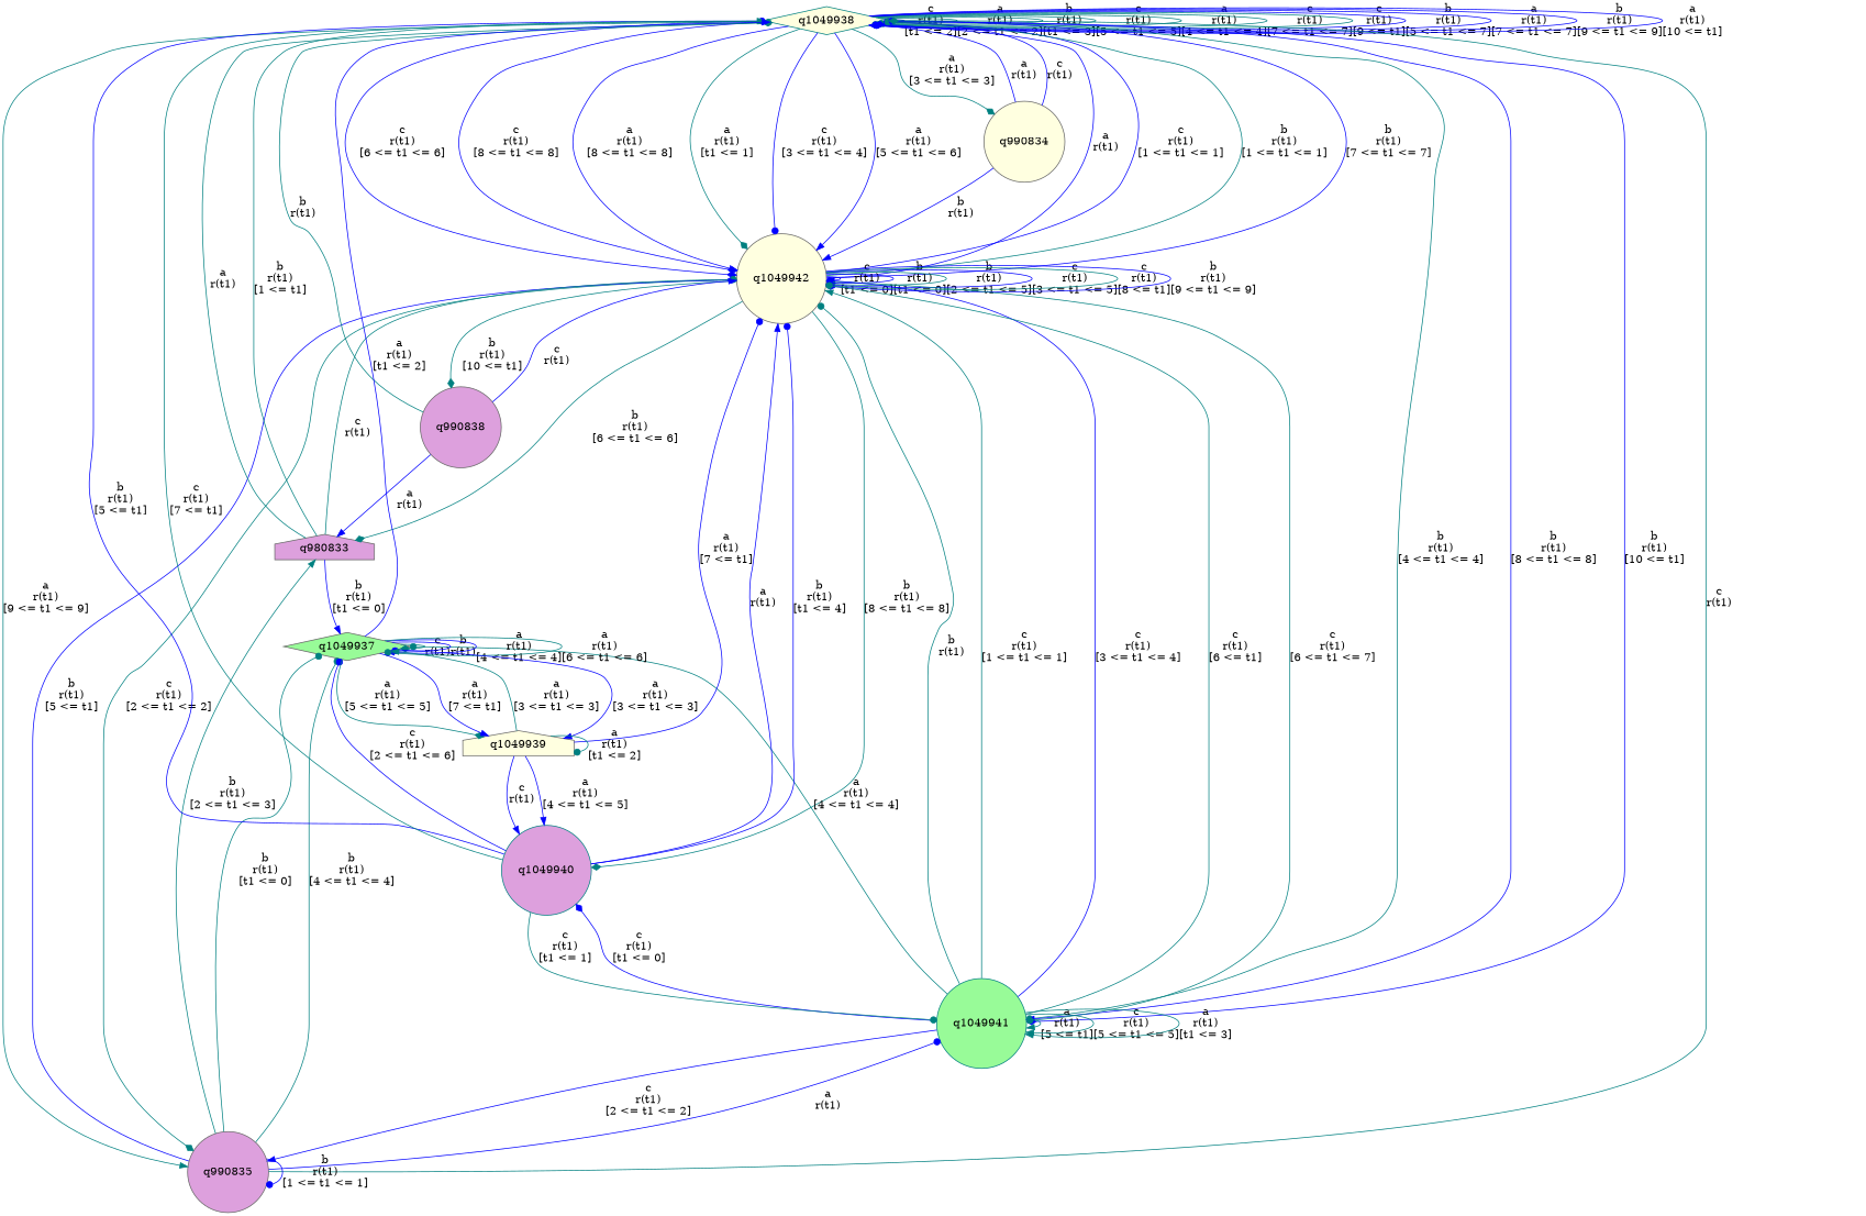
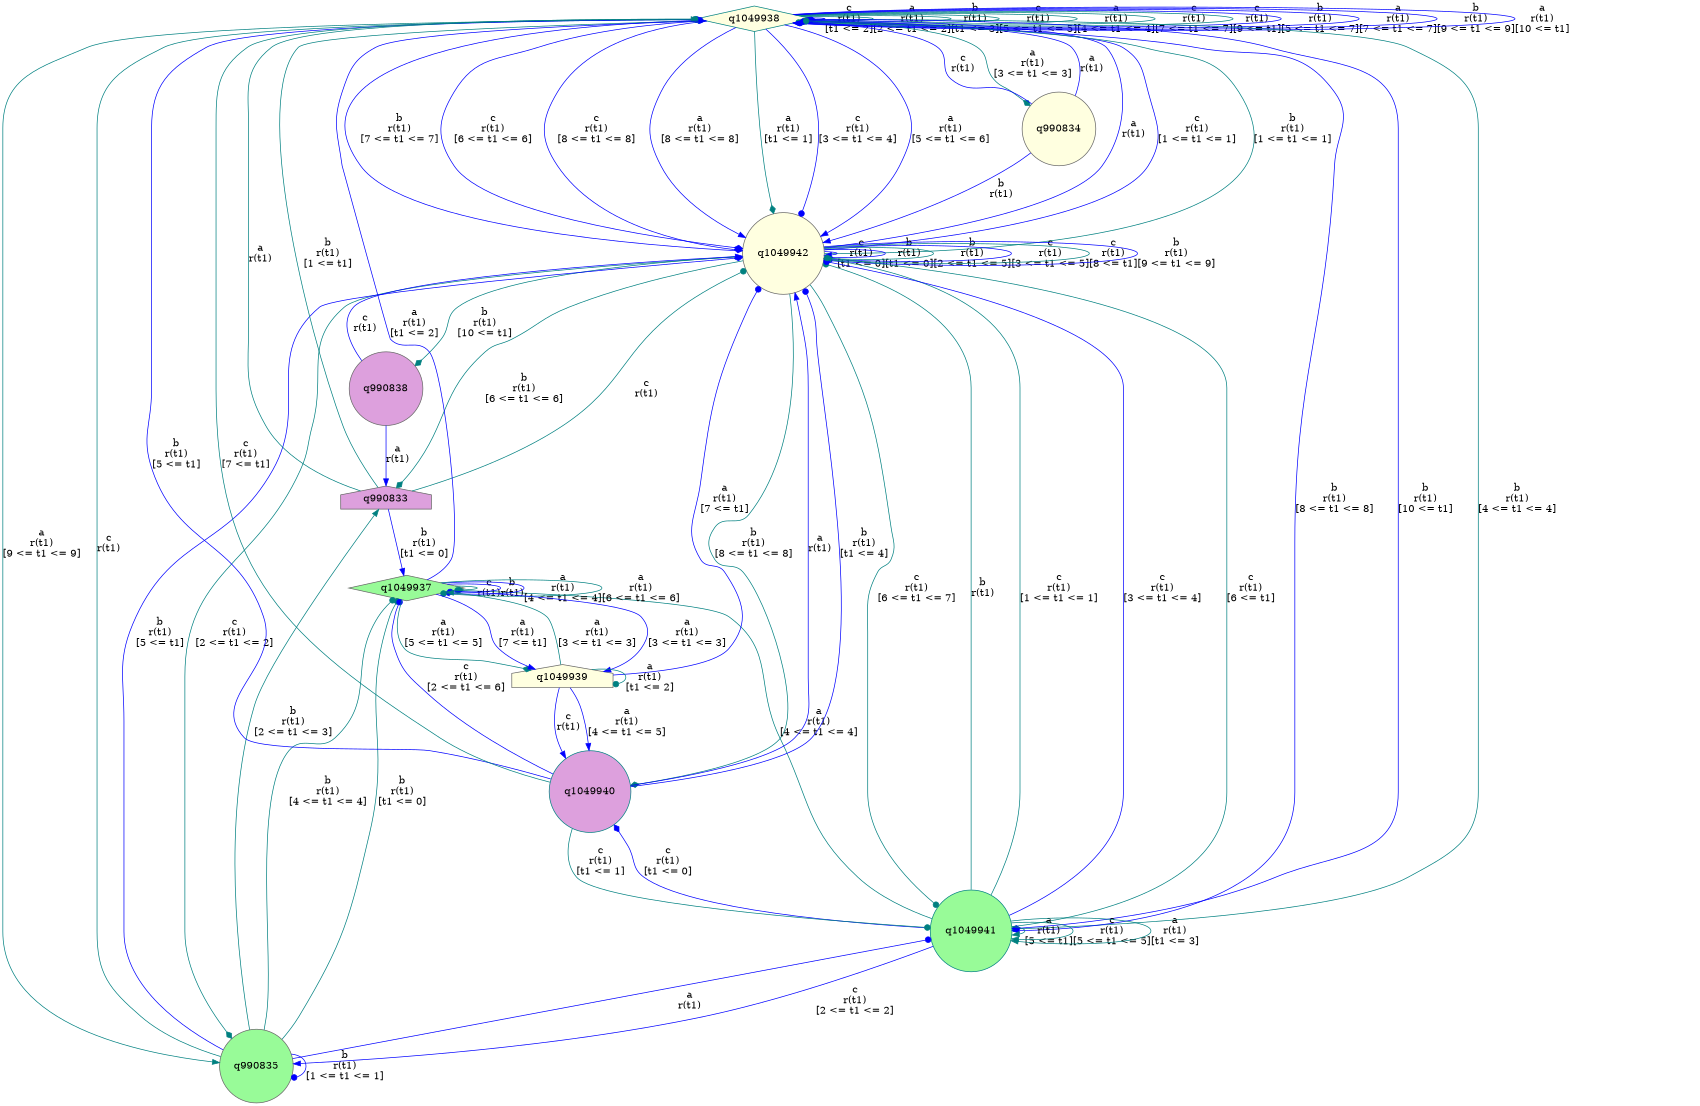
  digraph {
    node [color=gray40 fillcolor=lightyellow shape=circle style=filled]
    edge [arrowhead=normal color=blue]
    n1 [color=teal label=q1049938 shape=diamond]
    n2 [label=q990834]
    n3 [label=q1049942]
-   n4 [fillcolor=plum label=q990835]
+   n4 [fillcolor=palegreen label=q990835]
    n5 [color=teal fillcolor=palegreen label=q1049941]
    n6 [color=teal fillcolor=plum label=q1049940]
-   n7 [fillcolor=plum label=q980833 shape=house]
+   n7 [fillcolor=plum label=q990833 shape=house]
    n8 [fillcolor=plum label=q990838]
    n9 [fillcolor=palegreen label=q1049937 shape=diamond]
    n10 [label=q1049939 shape=house]
    n1 -> n1 [arrowhead=dot label="c\nr(t1)\n[t1 <= 2]"]
    n1 -> n1 [color=teal label="a\nr(t1)\n[2 <= t1 <= 2]"]
    n1 -> n1 [arrowhead=dot color=teal label="b\nr(t1)\n[t1 <= 3]"]
    n1 -> n1 [color=teal label="c\nr(t1)\n[5 <= t1 <= 5]"]
    n1 -> n1 [arrowhead=diamond color=teal label="a\nr(t1)\n[4 <= t1 <= 4]"]
    n1 -> n1 [arrowhead=diamond color=teal label="c\nr(t1)\n[7 <= t1 <= 7]"]
    n1 -> n1 [arrowhead=dot color=teal label="c\nr(t1)\n[9 <= t1]"]
    n1 -> n1 [label="b\nr(t1)\n[5 <= t1 <= 7]"]
    n1 -> n1 [label="a\nr(t1)\n[7 <= t1 <= 7]"]
    n1 -> n1 [label="b\nr(t1)\n[9 <= t1 <= 9]"]
    n1 -> n1 [label="a\nr(t1)\n[10 <= t1]"]
    n1 -> n2 [arrowhead=diamond color=teal label="a\nr(t1)\n[3 <= t1 <= 3]"]
    n1 -> n3 [arrowhead=diamond label="c\nr(t1)\n[6 <= t1 <= 6]"]
    n1 -> n3 [arrowhead=diamond label="c\nr(t1)\n[8 <= t1 <= 8]"]
    n1 -> n3 [label="a\nr(t1)\n[8 <= t1 <= 8]"]
    n1 -> n3 [arrowhead=diamond color=teal label="a\nr(t1)\n[t1 <= 1]"]
    n1 -> n3 [arrowhead=dot label="c\nr(t1)\n[3 <= t1 <= 4]"]
    n1 -> n3 [label="a\nr(t1)\n[5 <= t1 <= 6]"]
    n1 -> n4 [color=teal label="a\nr(t1)\n[9 <= t1 <= 9]"]
    n1 -> n5 [arrowhead=dot color=teal label="b\nr(t1)\n[4 <= t1 <= 4]"]
    n1 -> n5 [label="b\nr(t1)\n[8 <= t1 <= 8]"]
    n1 -> n5 [arrowhead=diamond label="b\nr(t1)\n[10 <= t1]"]
    n2 -> n1 [arrowhead=dot label="a\nr(t1)\n"]
    n2 -> n1 [arrowhead=dot label="c\nr(t1)\n"]
    n2 -> n3 [label="b\nr(t1)\n"]
    n3 -> n1 [arrowhead=diamond label="a\nr(t1)\n"]
    n3 -> n1 [arrowhead=dot label="c\nr(t1)\n[1 <= t1 <= 1]"]
    n3 -> n1 [arrowhead=dot color=teal label="b\nr(t1)\n[1 <= t1 <= 1]"]
    n3 -> n1 [arrowhead=dot label="b\nr(t1)\n[7 <= t1 <= 7]"]
    n3 -> n3 [label="c\nr(t1)\n[t1 <= 0]"]
    n3 -> n3 [arrowhead=diamond label="b\nr(t1)\n[t1 <= 0]"]
    n3 -> n3 [color=teal label="b\nr(t1)\n[2 <= t1 <= 5]"]
    n3 -> n3 [label="c\nr(t1)\n[3 <= t1 <= 5]"]
    n3 -> n3 [arrowhead=diamond color=teal label="c\nr(t1)\n[8 <= t1]"]
    n3 -> n3 [arrowhead=diamond label="b\nr(t1)\n[9 <= t1 <= 9]"]
    n3 -> n4 [arrowhead=diamond color=teal label="c\nr(t1)\n[2 <= t1 <= 2]"]
    n3 -> n5 [arrowhead=dot color=teal label="c\nr(t1)\n[6 <= t1 <= 7]"]
    n3 -> n6 [arrowhead=diamond color=teal label="b\nr(t1)\n[8 <= t1 <= 8]"]
    n3 -> n7 [arrowhead=diamond color=teal label="b\nr(t1)\n[6 <= t1 <= 6]"]
    n3 -> n8 [arrowhead=diamond color=teal label="b\nr(t1)\n[10 <= t1]"]
    n4 -> n1 [arrowhead=diamond color=teal label="c\nr(t1)\n"]
    n4 -> n3 [arrowhead=diamond label="b\nr(t1)\n[5 <= t1]"]
    n4 -> n4 [arrowhead=dot label="b\nr(t1)\n[1 <= t1 <= 1]"]
    n4 -> n5 [arrowhead=dot label="a\nr(t1)\n"]
    n4 -> n7 [color=teal label="b\nr(t1)\n[2 <= t1 <= 3]"]
    n4 -> n9 [arrowhead=dot color=teal label="b\nr(t1)\n[t1 <= 0]"]
    n4 -> n9 [arrowhead=dot color=teal label="b\nr(t1)\n[4 <= t1 <= 4]"]
    n5 -> n3 [arrowhead=dot color=teal label="b\nr(t1)\n"]
    n5 -> n3 [color=teal label="c\nr(t1)\n[1 <= t1 <= 1]"]
    n5 -> n3 [arrowhead=dot label="c\nr(t1)\n[3 <= t1 <= 4]"]
    n5 -> n3 [arrowhead=dot color=teal label="c\nr(t1)\n[6 <= t1]"]
    n5 -> n4 [label="c\nr(t1)\n[2 <= t1 <= 2]"]
    n5 -> n5 [color=teal label="a\nr(t1)\n[5 <= t1]"]
    n5 -> n5 [color=teal label="c\nr(t1)\n[5 <= t1 <= 5]"]
    n5 -> n5 [color=teal label="a\nr(t1)\n[t1 <= 3]"]
    n5 -> n6 [arrowhead=diamond label="c\nr(t1)\n[t1 <= 0]"]
    n5 -> n9 [arrowhead=dot color=teal label="a\nr(t1)\n[4 <= t1 <= 4]"]
    n6 -> n1 [arrowhead=dot label="b\nr(t1)\n[5 <= t1]"]
    n6 -> n1 [color=teal label="c\nr(t1)\n[7 <= t1]"]
    n6 -> n3 [label="a\nr(t1)\n"]
    n6 -> n3 [arrowhead=dot label="b\nr(t1)\n[t1 <= 4]"]
    n6 -> n5 [arrowhead=dot color=teal label="c\nr(t1)\n[t1 <= 1]"]
    n6 -> n9 [arrowhead=dot label="c\nr(t1)\n[2 <= t1 <= 6]"]
    n7 -> n1 [arrowhead=dot color=teal label="a\nr(t1)\n"]
    n7 -> n1 [color=teal label="b\nr(t1)\n[1 <= t1]"]
    n7 -> n3 [arrowhead=dot color=teal label="c\nr(t1)\n"]
    n7 -> n9 [label="b\nr(t1)\n[t1 <= 0]"]
-   n8 -> n1 [arrowhead=diamond color=teal label="b\nr(t1)\n"]
    n8 -> n3 [label="c\nr(t1)\n"]
    n8 -> n7 [label="a\nr(t1)\n"]
    n9 -> n1 [label="a\nr(t1)\n[t1 <= 2]"]
    n9 -> n9 [arrowhead=diamond color=teal label="c\nr(t1)\n"]
    n9 -> n9 [arrowhead=dot label="b\nr(t1)\n"]
    n9 -> n9 [label="a\nr(t1)\n[4 <= t1 <= 4]"]
    n9 -> n9 [arrowhead=dot color=teal label="a\nr(t1)\n[6 <= t1 <= 6]"]
    n9 -> n10 [label="a\nr(t1)\n[3 <= t1 <= 3]"]
    n9 -> n10 [arrowhead=diamond color=teal label="a\nr(t1)\n[5 <= t1 <= 5]"]
    n9 -> n10 [label="a\nr(t1)\n[7 <= t1]"]
    n10 -> n3 [arrowhead=dot label="a\nr(t1)\n[7 <= t1]"]
    n10 -> n6 [label="c\nr(t1)\n"]
    n10 -> n6 [label="a\nr(t1)\n[4 <= t1 <= 5]"]
    n10 -> n9 [color=teal label="a\nr(t1)\n[3 <= t1 <= 3]"]
    n10 -> n10 [arrowhead=dot color=teal label="a\nr(t1)\n[t1 <= 2]"]
  }
